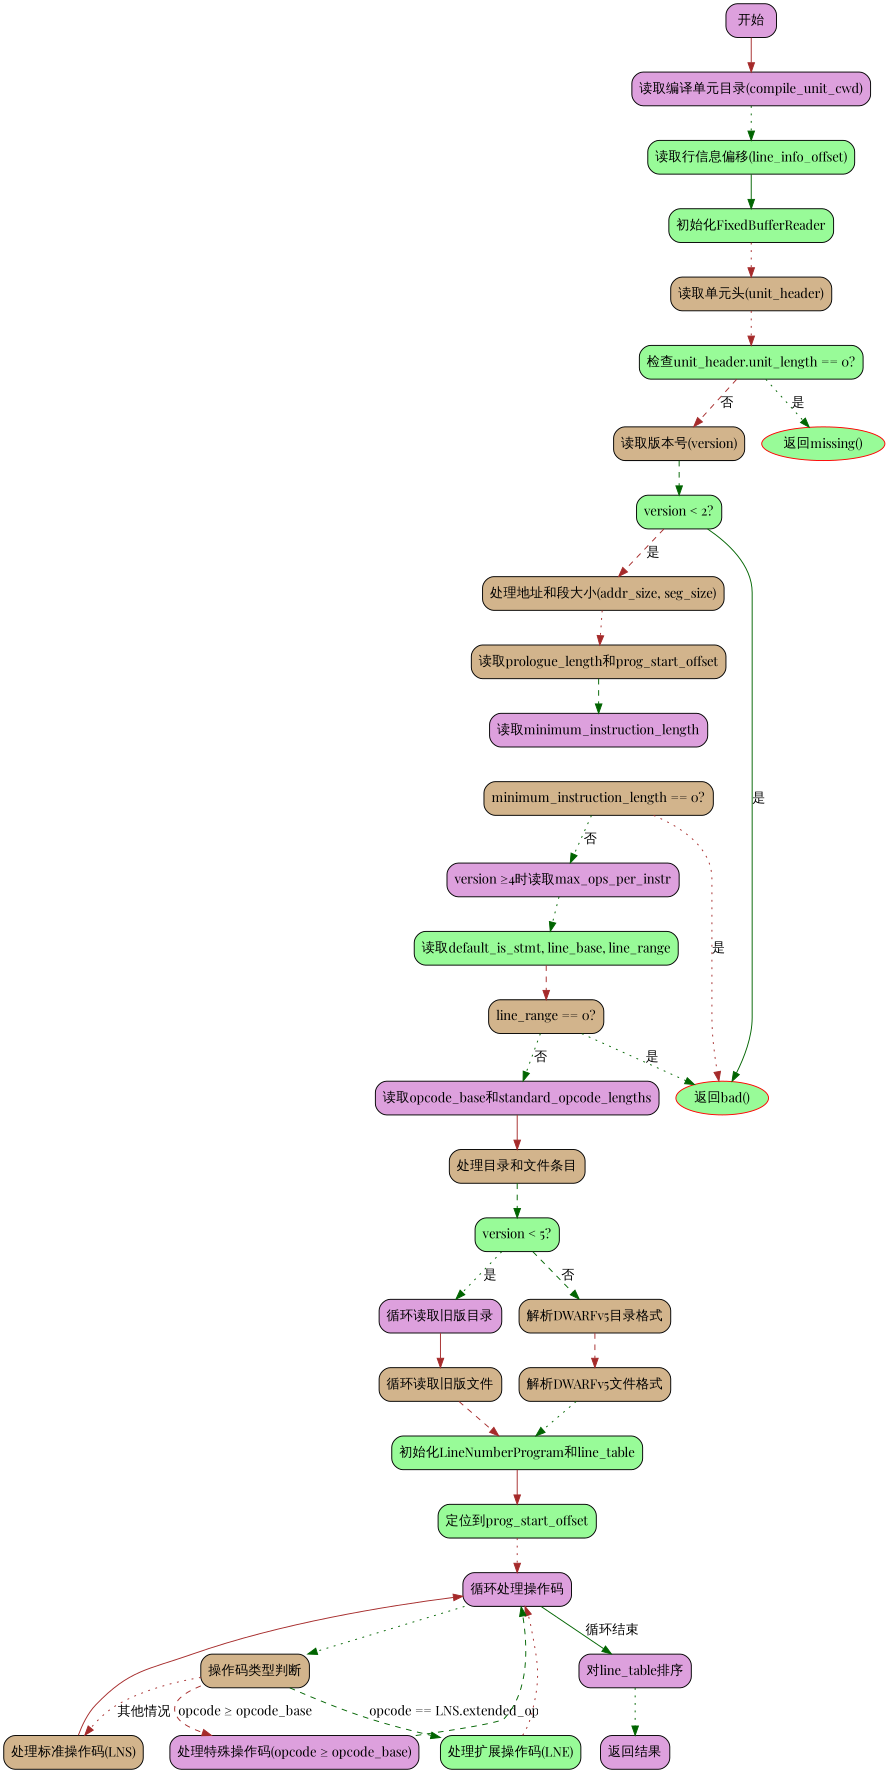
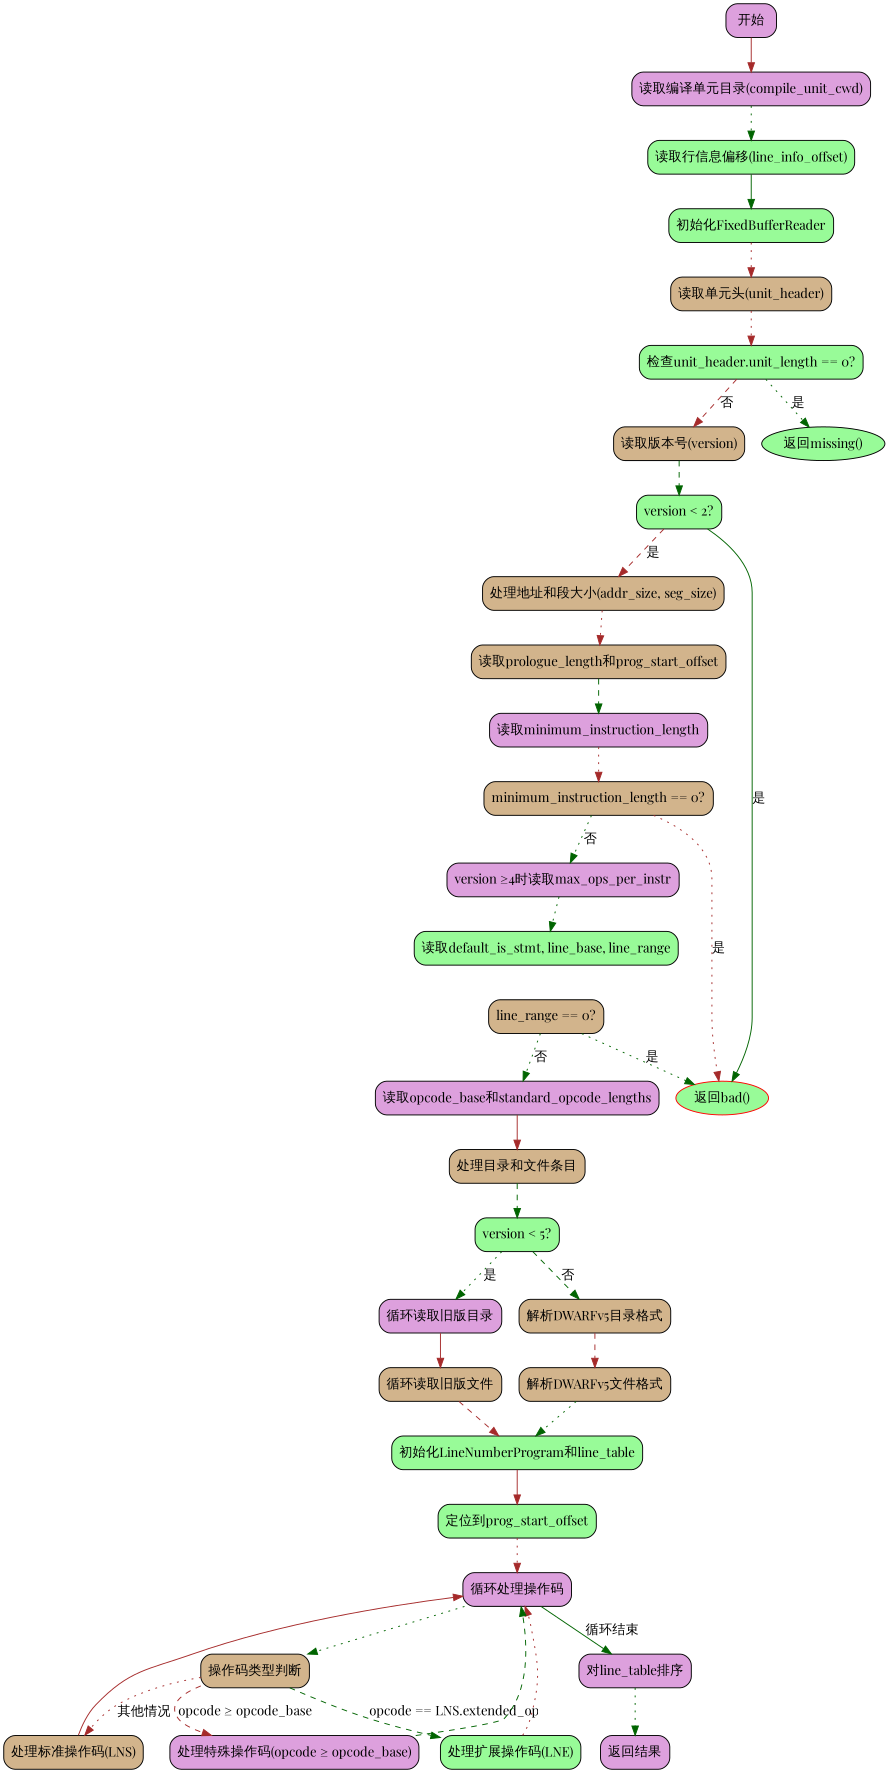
  digraph {
    fontname="Playfair Display"
    node [fillcolor=tan fontname="Playfair Display" shape=rectangle style="rounded,filled"]
    edge [color=brown fontname="Playfair Display" style=dotted]
    n1 [fillcolor=plum label="开始"]
    n2 [fillcolor=plum label="读取编译单元目录(compile_unit_cwd)"]
    n3 [fillcolor=palegreen label="读取行信息偏移(line_info_offset)"]
    n4 [fillcolor=palegreen label="初始化FixedBufferReader"]
    n5 [label="读取单元头(unit_header)"]
    n6 [fillcolor=palegreen label="检查unit_header.unit_length == 0?"]
    n7 [label="读取版本号(version)"]
-   n8 [color=red fillcolor=palegreen label="返回missing()" shape=oval]
+   n8 [color=black fillcolor=palegreen label="返回missing()" shape=oval]
    n9 [fillcolor=palegreen label="version < 2?"]
    n10 [label="处理地址和段大小(addr_size, seg_size)"]
    n11 [color=red fillcolor=palegreen label="返回bad()" shape=oval]
    n12 [label="读取prologue_length和prog_start_offset"]
    n13 [fillcolor=plum label="读取minimum_instruction_length"]
    n14 [label="minimum_instruction_length == 0?"]
    n15 [fillcolor=plum label="version ≥4时读取max_ops_per_instr"]
    n16 [fillcolor=palegreen label="读取default_is_stmt, line_base, line_range"]
    n17 [label="line_range == 0?"]
    n18 [fillcolor=plum label="读取opcode_base和standard_opcode_lengths"]
    n19 [label="处理目录和文件条目"]
    n20 [fillcolor=palegreen label="version < 5?"]
    n21 [fillcolor=plum label="循环读取旧版目录"]
    n22 [label="解析DWARFv5目录格式"]
    n23 [label="循环读取旧版文件"]
    n24 [label="解析DWARFv5文件格式"]
    n25 [fillcolor=palegreen label="初始化LineNumberProgram和line_table"]
    n26 [fillcolor=palegreen label="定位到prog_start_offset"]
    n27 [fillcolor=plum label="循环处理操作码"]
    n28 [label="操作码类型判断"]
    n29 [fillcolor=plum label="对line_table排序"]
    n30 [fillcolor=palegreen label="处理扩展操作码(LNE)"]
    n31 [fillcolor=plum label="处理特殊操作码(opcode ≥ opcode_base)"]
    n32 [label="处理标准操作码(LNS)"]
    n33 [fillcolor=plum label="返回结果"]
    n1 -> n2 [style=solid]
    n2 -> n3 [color=darkgreen]
    n3 -> n4 [color=darkgreen style=solid]
    n4 -> n5
    n5 -> n6
    n6 -> n7 [label="否" style=dashed]
    n6 -> n8 [color=darkgreen label="是"]
    n7 -> n9 [color=darkgreen style=dashed]
    n9 -> n10 [label="是" style=dashed]
    n9 -> n11 [color=darkgreen label="是" style=solid]
    n10 -> n12
    n12 -> n13 [color=darkgreen style=dashed]
+   n13 -> n14
    n14 -> n11 [label="是"]
    n14 -> n15 [color=darkgreen label="否"]
    n15 -> n16 [color=darkgreen]
-   n16 -> n17 [style=dashed]
    n17 -> n11 [color=darkgreen label="是"]
    n17 -> n18 [color=darkgreen label="否"]
    n18 -> n19 [style=solid]
    n19 -> n20 [color=darkgreen style=dashed]
    n20 -> n21 [color=darkgreen label="是"]
    n20 -> n22 [color=darkgreen label="否" style=dashed]
    n21 -> n23 [style=solid]
    n22 -> n24 [style=dashed]
    n23 -> n25 [style=dashed]
    n24 -> n25 [color=darkgreen]
    n25 -> n26 [style=solid]
    n26 -> n27
    n27 -> n28 [color=darkgreen]
    n27 -> n29 [color=darkgreen label="循环结束" style=solid]
    n28 -> n30 [color=darkgreen label="opcode == LNS.extended_op" style=dashed]
    n28 -> n31 [label="opcode ≥ opcode_base" style=dashed]
    n28 -> n32 [label="其他情况"]
    n29 -> n33 [color=darkgreen]
    n30 -> n27
    n31 -> n27 [color=darkgreen style=dashed]
    n32 -> n27 [style=solid]
  }
